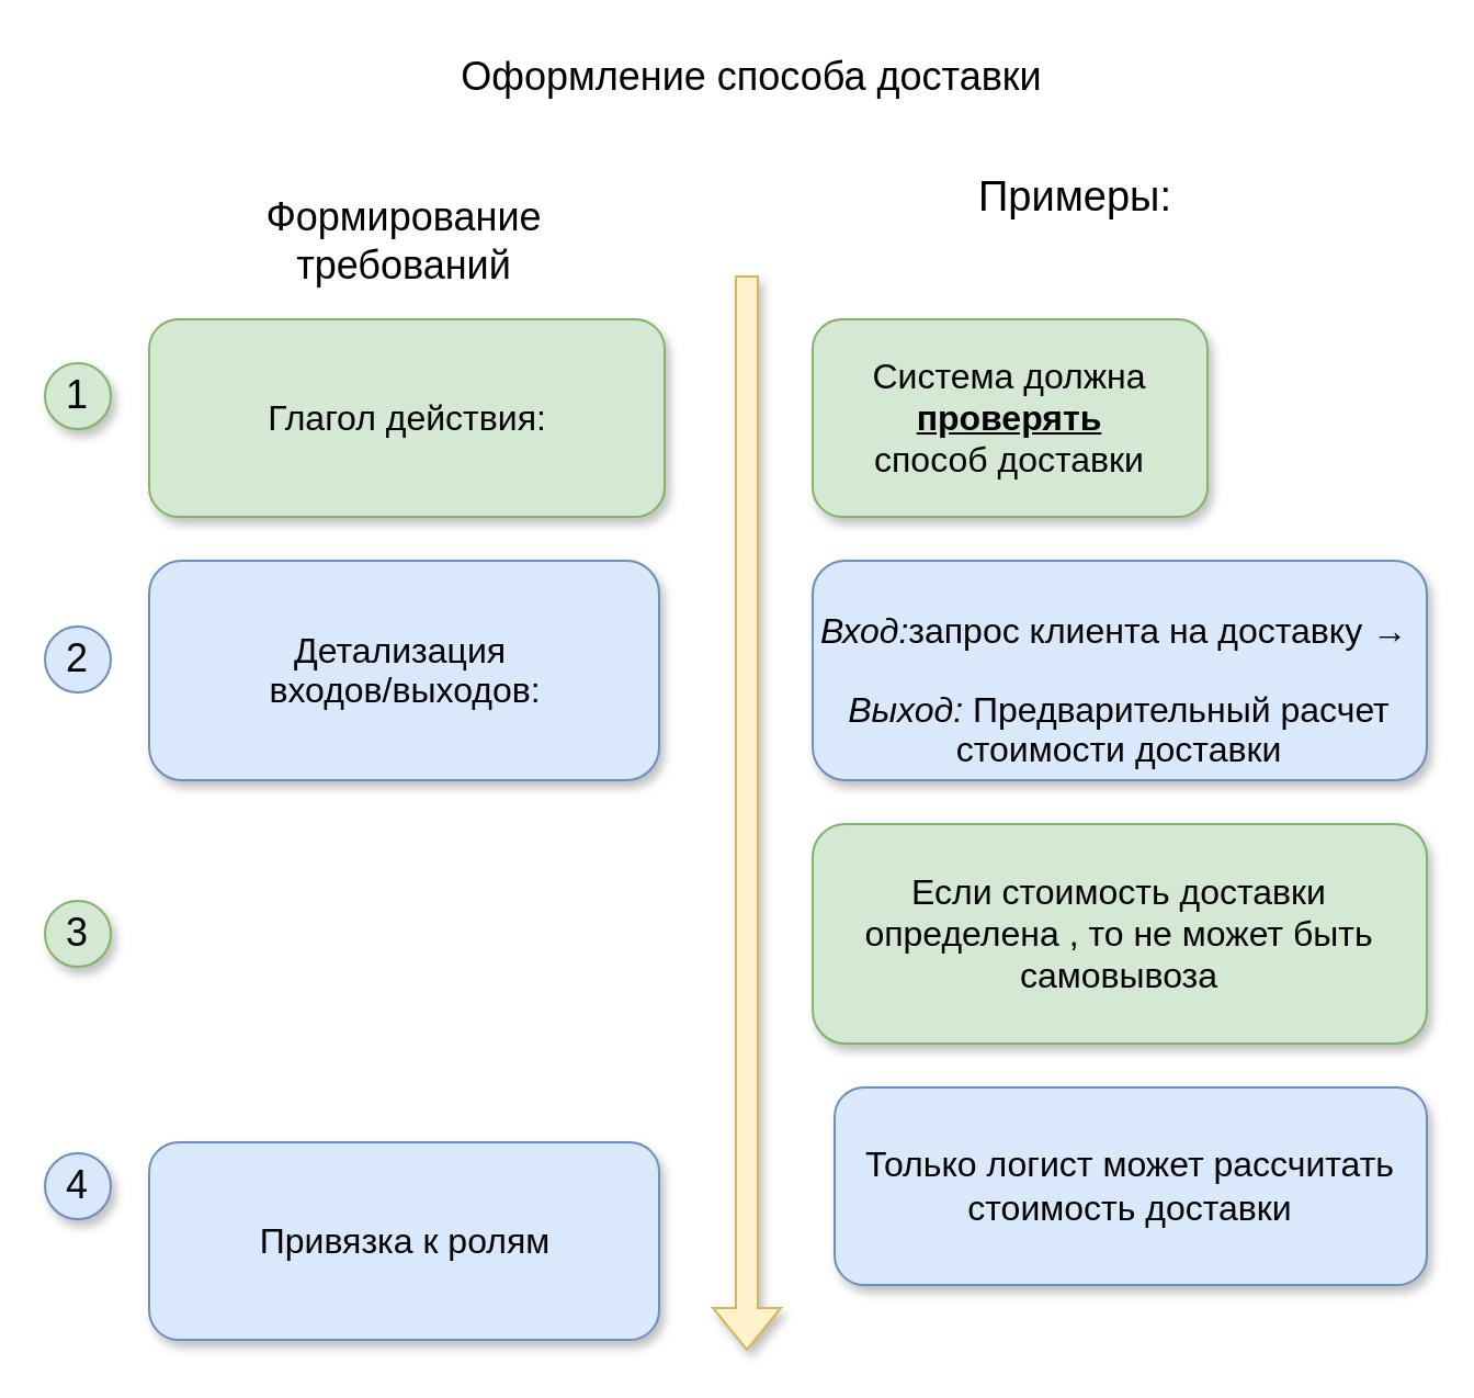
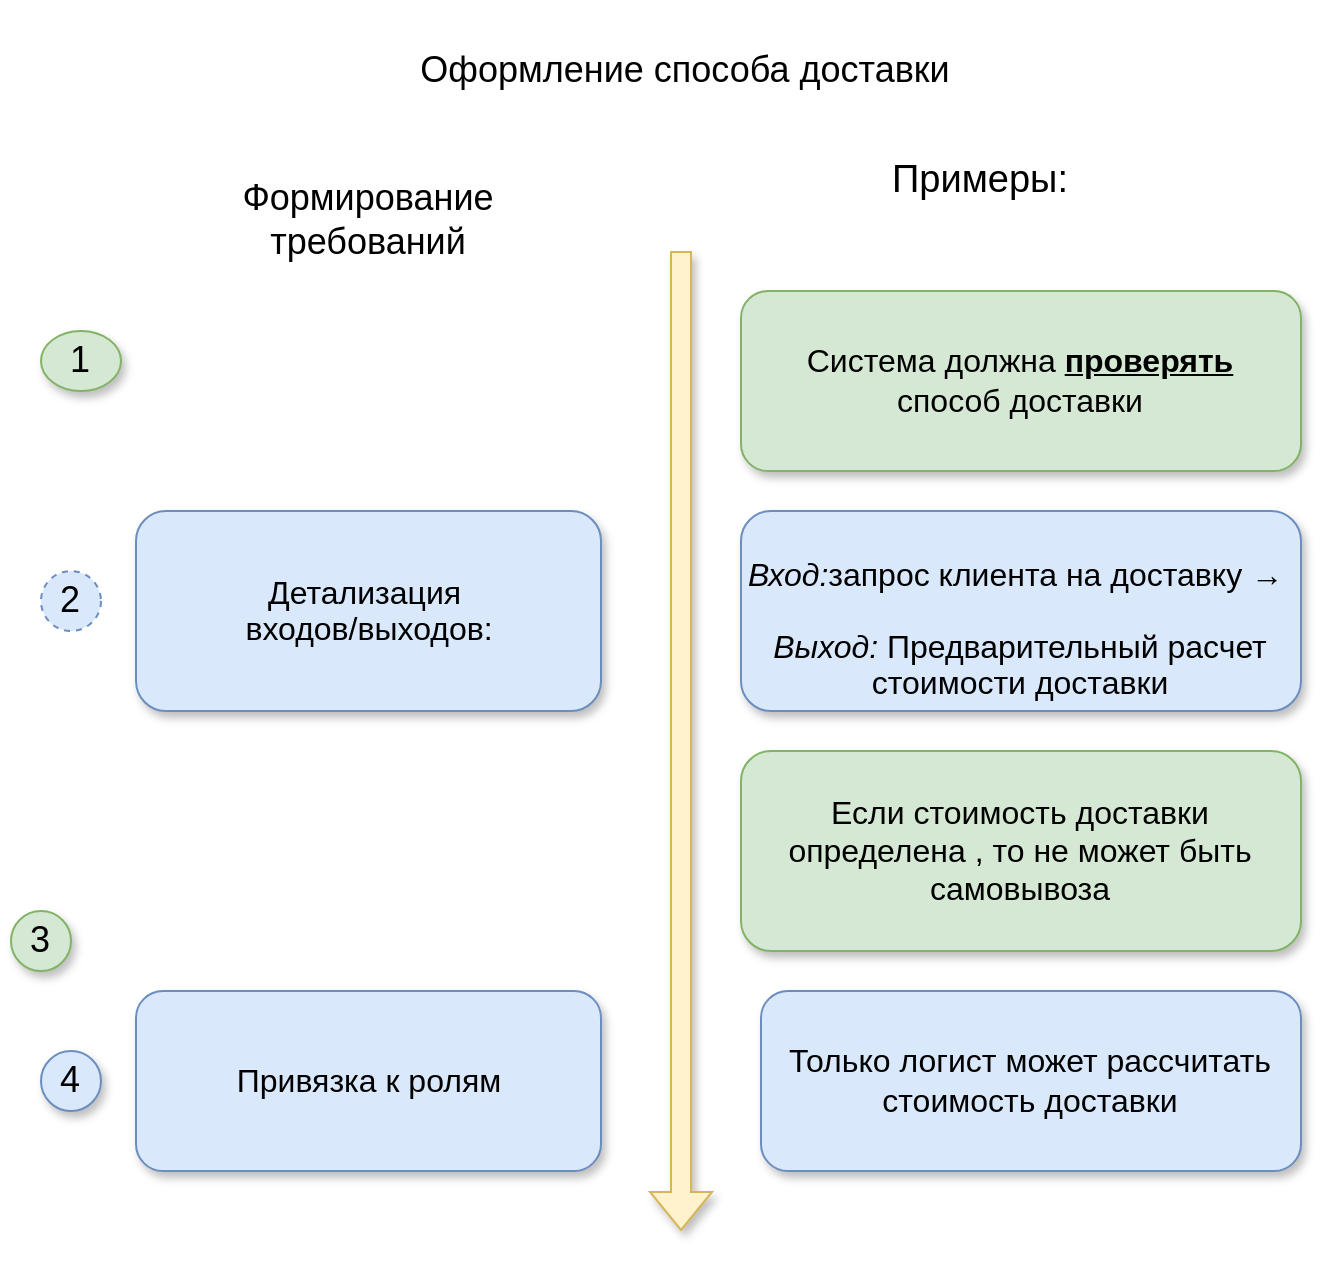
  <mxCell id="0" />
  <mxCell id="1" parent="0" />
  <mxCell id="2" value="" style="shape=flexArrow;endArrow=classic;html=1;rounded=0;fillColor=#fff2cc;strokeColor=#d6b656;shadow=1;" parent="1" edge="1"><mxGeometry width="50" height="50" relative="1" as="geometry"><mxPoint x="340" y="125" as="sourcePoint" /><mxPoint x="340" y="615" as="targetPoint" /></mxGeometry></mxCell>
- <mxCell id="3" value="&lt;font style=&quot;font-size: 18px;&quot;&gt;1&lt;/font&gt;" style="ellipse;whiteSpace=wrap;html=1;aspect=fixed;fillColor=#d5e8d4;strokeColor=#82b366;shadow=1;" parent="1" vertex="1"><mxGeometry x="20" y="165" width="30" height="30" as="geometry" /></mxCell>
- <mxCell id="4" value="&lt;font style=&quot;font-size: 18px;&quot;&gt;2&lt;/font&gt;" style="ellipse;whiteSpace=wrap;html=1;aspect=fixed;fillColor=#dae8fc;strokeColor=#6c8ebf;" parent="1" vertex="1"><mxGeometry x="20" y="285" width="30" height="30" as="geometry" /></mxCell>
+ <mxCell id="3" value="&lt;font style=&quot;font-size: 18px;&quot;&gt;1&lt;/font&gt;" style="ellipse;whiteSpace=wrap;html=1;aspect=fixed;fillColor=#d5e8d4;strokeColor=#82b366;shadow=1;" parent="1" vertex="1"><mxGeometry x="20" y="165" width="40" height="30" as="geometry" /></mxCell>
+ <mxCell id="4" value="&lt;font style=&quot;font-size: 18px;&quot;&gt;2&lt;/font&gt;" style="ellipse;whiteSpace=wrap;html=1;aspect=fixed;fillColor=#dae8fc;strokeColor=#6c8ebf;dashed=1;" parent="1" vertex="1"><mxGeometry x="20" y="285" width="30" height="30" as="geometry" /></mxCell>
  <mxCell id="5" value="&lt;font style=&quot;font-size: 18px;&quot;&gt;4&lt;/font&gt;" style="ellipse;whiteSpace=wrap;html=1;aspect=fixed;fillColor=#dae8fc;strokeColor=#6c8ebf;shadow=1;" parent="1" vertex="1"><mxGeometry x="20" y="525" width="30" height="30" as="geometry" /></mxCell>
- <mxCell id="6" value="&lt;font style=&quot;font-size: 18px;&quot;&gt;3&lt;/font&gt;" style="ellipse;whiteSpace=wrap;html=1;aspect=fixed;fillColor=#d5e8d4;strokeColor=#82b366;shadow=1;" parent="1" vertex="1"><mxGeometry x="20" y="410" width="30" height="30" as="geometry" /></mxCell>
- <mxCell id="7" value="&lt;div style=&quot;language:ru;line-height:normal;margin-top:0pt;margin-bottom:&amp;lt;br/&amp;gt;0pt;margin-left:0in;margin-right:0in;text-indent:0in;text-align:left;&amp;lt;br/&amp;gt;direction:ltr;unicode-bidi:embed;vertical-align:baseline;mso-line-break-override:&amp;lt;br/&amp;gt;restrictions;word-break:normal;punctuation-wrap:simple&quot; class=&quot;O0&quot;&gt;&lt;font size=&quot;3&quot;&gt;&lt;span style=&quot;font-family: Arial; font-variant: normal; color: black; text-transform: none; font-style: normal; vertical-align: baseline;&quot;&gt;Глагол&amp;nbsp;действия:&lt;/span&gt;&lt;/font&gt;&lt;/div&gt;" style="rounded=1;whiteSpace=wrap;html=1;fillColor=#d5e8d4;strokeColor=#82b366;shadow=1;" parent="1" vertex="1"><mxGeometry x="67.5" y="145" width="235" height="90" as="geometry" /></mxCell>
+ <mxCell id="6" value="&lt;font style=&quot;font-size: 18px;&quot;&gt;3&lt;/font&gt;" style="ellipse;whiteSpace=wrap;html=1;aspect=fixed;fillColor=#d5e8d4;strokeColor=#82b366;shadow=1;" parent="1" vertex="1"><mxGeometry x="5" y="455" width="30" height="30" as="geometry" /></mxCell>
  <mxCell id="8" value="&lt;div align=&quot;center&quot;&gt;&lt;br&gt;&lt;/div&gt;&lt;div align=&quot;center&quot; style=&quot;line-height: normal; margin-top: 0pt; margin-left: 0in; margin-right: 0in; text-indent: 0in; unicode-bidi: embed; vertical-align: baseline; word-break: normal;&quot; class=&quot;O0&quot;&gt;&lt;span style=&quot;font-size: 12pt; font-family: Arial; font-variant: normal; color: black; text-transform: none; font-style: normal; vertical-align: baseline;&quot;&gt;Детализация&amp;nbsp;&lt;br&gt;входов/выходов:&lt;/span&gt;&lt;/div&gt;&lt;div align=&quot;center&quot;&gt;&lt;br&gt;&lt;/div&gt;" style="rounded=1;whiteSpace=wrap;html=1;fillColor=#dae8fc;strokeColor=#6c8ebf;shadow=1;align=center;" parent="1" vertex="1"><mxGeometry x="67.5" y="255" width="232.5" height="100" as="geometry" /></mxCell>
  <mxCell id="9" value="&lt;span style=&quot;font-size: 12pt; font-family: Arial; color: black; text-transform: none; font-weight: normal; font-style: normal;&quot;&gt;Только логист может рассчитать стоимость доставки&lt;/span&gt;" style="rounded=1;whiteSpace=wrap;html=1;fillColor=#dae8fc;strokeColor=#6c8ebf;shadow=1;" parent="1" vertex="1"><mxGeometry x="380" y="495" width="270" height="90" as="geometry" /></mxCell>
  <mxCell id="10" value="&lt;font style=&quot;font-size: 19px;&quot;&gt;Примеры:&lt;/font&gt;" style="text;html=1;align=center;verticalAlign=middle;whiteSpace=wrap;rounded=0;" vertex="1" parent="1"><mxGeometry x="420" y="75" width="140" height="30" as="geometry" /></mxCell>
  <mxCell id="11" value="&lt;font style=&quot;font-size: 18px;&quot;&gt;Формирование требований&lt;/font&gt;" style="text;html=1;align=center;verticalAlign=middle;whiteSpace=wrap;rounded=0;" vertex="1" parent="1"><mxGeometry x="113.75" y="95" width="140" height="30" as="geometry" /></mxCell>
- <mxCell id="12" value="&lt;font size=&quot;3&quot;&gt;&lt;span style=&quot;font-family: Arial; font-variant: normal; color: light-dark(black, rgb(237, 237, 237)); text-transform: none; font-style: normal; vertical-align: baseline;&quot;&gt;Система должна &lt;/span&gt;&lt;u style=&quot;text-underline:single&quot;&gt;&lt;span style=&quot;font-family: Arial; font-variant: normal; color: light-dark(black, rgb(237, 237, 237)); text-transform: none; font-weight: bold; vertical-align: baseline;&quot;&gt;проверять&lt;/span&gt;&lt;/u&gt;&lt;span style=&quot;font-family: Arial; font-variant: normal; color: light-dark(black, rgb(237, 237, 237)); text-transform: none; font-style: normal; vertical-align: baseline;&quot;&gt;&lt;br&gt;способ доставки&lt;/span&gt;&lt;/font&gt;" style="rounded=1;whiteSpace=wrap;html=1;fillColor=#d5e8d4;strokeColor=#82b366;shadow=1;" vertex="1" parent="1"><mxGeometry x="370" y="145" width="180" height="90" as="geometry" /></mxCell>
+ <mxCell id="12" value="&lt;font size=&quot;3&quot;&gt;&lt;span style=&quot;font-family: Arial; font-variant: normal; color: light-dark(black, rgb(237, 237, 237)); text-transform: none; font-style: normal; vertical-align: baseline;&quot;&gt;Система должна &lt;/span&gt;&lt;u style=&quot;text-underline:single&quot;&gt;&lt;span style=&quot;font-family: Arial; font-variant: normal; color: light-dark(black, rgb(237, 237, 237)); text-transform: none; font-weight: bold; vertical-align: baseline;&quot;&gt;проверять&lt;/span&gt;&lt;/u&gt;&lt;span style=&quot;font-family: Arial; font-variant: normal; color: light-dark(black, rgb(237, 237, 237)); text-transform: none; font-style: normal; vertical-align: baseline;&quot;&gt;&lt;br&gt;способ доставки&lt;/span&gt;&lt;/font&gt;" style="rounded=1;whiteSpace=wrap;html=1;fillColor=#d5e8d4;strokeColor=#82b366;shadow=1;" vertex="1" parent="1"><mxGeometry x="370" y="145" width="280" height="90" as="geometry" /></mxCell>
  <mxCell id="13" value="&lt;div style=&quot;line-height: normal; margin-top: 0pt; margin-left: 0in; margin-right: 0in; text-indent: 0in; unicode-bidi: embed; vertical-align: baseline; word-break: normal;&quot; class=&quot;O0&quot;&gt;&lt;span style=&quot;font-size: 12pt; font-family: Arial; color: black; text-transform: none; font-weight: normal; font-style: normal;&quot;&gt;&lt;br&gt;&lt;/span&gt;&lt;div align=&quot;center&quot;&gt;&lt;span style=&quot;font-size: 12pt; font-family: Arial; font-variant: normal; color: black; text-transform: none; font-style: italic; vertical-align: baseline;&quot;&gt;Вход:&lt;/span&gt;&lt;span style=&quot;font-size: 12pt; font-family: Arial; font-variant: normal; color: black; text-transform: none; font-style: normal; vertical-align: baseline;&quot;&gt;запрос клиента на доставку →&amp;nbsp;&lt;/span&gt;&lt;br&gt;&lt;span style=&quot;font-size: 12pt; font-family: Arial; font-variant: normal; color: black; text-transform: none; font-style: normal; vertical-align: baseline;&quot;&gt;&lt;/span&gt;&lt;span style=&quot;font-size: 12pt; font-family: Arial; color: black; text-transform: none; font-weight: normal; font-style: italic;&quot;&gt;&lt;/span&gt;&lt;br&gt;&lt;span style=&quot;font-size: 12pt; font-family: Arial; color: black; text-transform: none; font-weight: normal; font-style: italic;&quot;&gt;&lt;/span&gt;&lt;/div&gt;&lt;/div&gt;&lt;div style=&quot;line-height: normal; margin-top: 0pt; margin-left: 0in; margin-right: 0in; text-indent: 0in; unicode-bidi: embed; vertical-align: baseline; word-break: normal;&quot; class=&quot;O0&quot;&gt;&lt;div align=&quot;center&quot;&gt;&lt;span style=&quot;font-size: 12pt; font-family: Arial; color: black; text-transform: none; font-weight: normal; font-style: italic;&quot;&gt;Выход:&lt;/span&gt;&lt;span style=&quot;font-size: 12pt; font-family: Arial; font-variant: normal; color: black; text-transform: none; font-style: normal; vertical-align: baseline;&quot;&gt;&amp;nbsp;Предварительный расчет стоимости доставки&lt;/span&gt;&lt;/div&gt;&lt;/div&gt;" style="rounded=1;whiteSpace=wrap;html=1;fillColor=#dae8fc;strokeColor=#6c8ebf;shadow=1;align=center;" vertex="1" parent="1"><mxGeometry x="370" y="255" width="280" height="100" as="geometry" /></mxCell>
  <mxCell id="14" value="&lt;span style=&quot;font-size: 12pt; font-family: Arial; color: black; text-transform: none; font-weight: normal; font-style: normal;&quot;&gt;Если стоимость доставки определена , то не может быть самовывоза&lt;/span&gt;" style="rounded=1;whiteSpace=wrap;html=1;fillColor=#d5e8d4;strokeColor=#82b366;shadow=1;" vertex="1" parent="1"><mxGeometry x="370" y="375" width="280" height="100" as="geometry" /></mxCell>
- <mxCell id="15" value="&lt;span style=&quot;font-size: 12pt; font-family: Arial; color: black; text-transform: none; font-style: normal;&quot;&gt;Привязка&amp;nbsp;к ролям&lt;/span&gt;" style="rounded=1;whiteSpace=wrap;html=1;fillColor=#dae8fc;strokeColor=#6c8ebf;shadow=1;" vertex="1" parent="1"><mxGeometry x="67.5" y="520" width="232.5" height="90" as="geometry" /></mxCell>
+ <mxCell id="15" value="&lt;span style=&quot;font-size: 12pt; font-family: Arial; color: black; text-transform: none; font-style: normal;&quot;&gt;Привязка&amp;nbsp;к ролям&lt;/span&gt;" style="rounded=1;whiteSpace=wrap;html=1;fillColor=#dae8fc;strokeColor=#6c8ebf;shadow=1;" vertex="1" parent="1"><mxGeometry x="67.5" y="495" width="232.5" height="90" as="geometry" /></mxCell>
  <mxCell id="16" value="&lt;font style=&quot;font-size: 18px;&quot;&gt;Оформление способа доставки&amp;nbsp;&lt;/font&gt;" style="text;html=1;align=center;verticalAlign=middle;whiteSpace=wrap;rounded=0;" vertex="1" parent="1"><mxGeometry x="180" y="20" width="330" height="30" as="geometry" /></mxCell>
